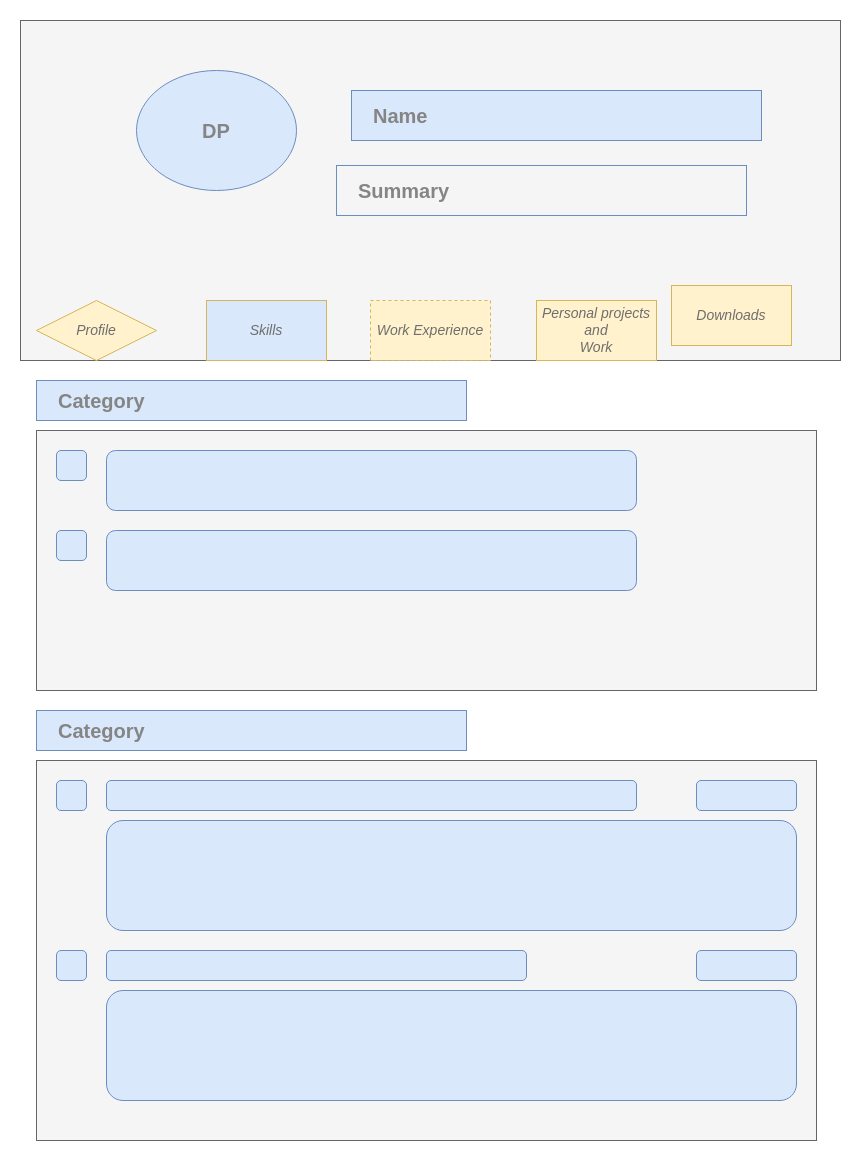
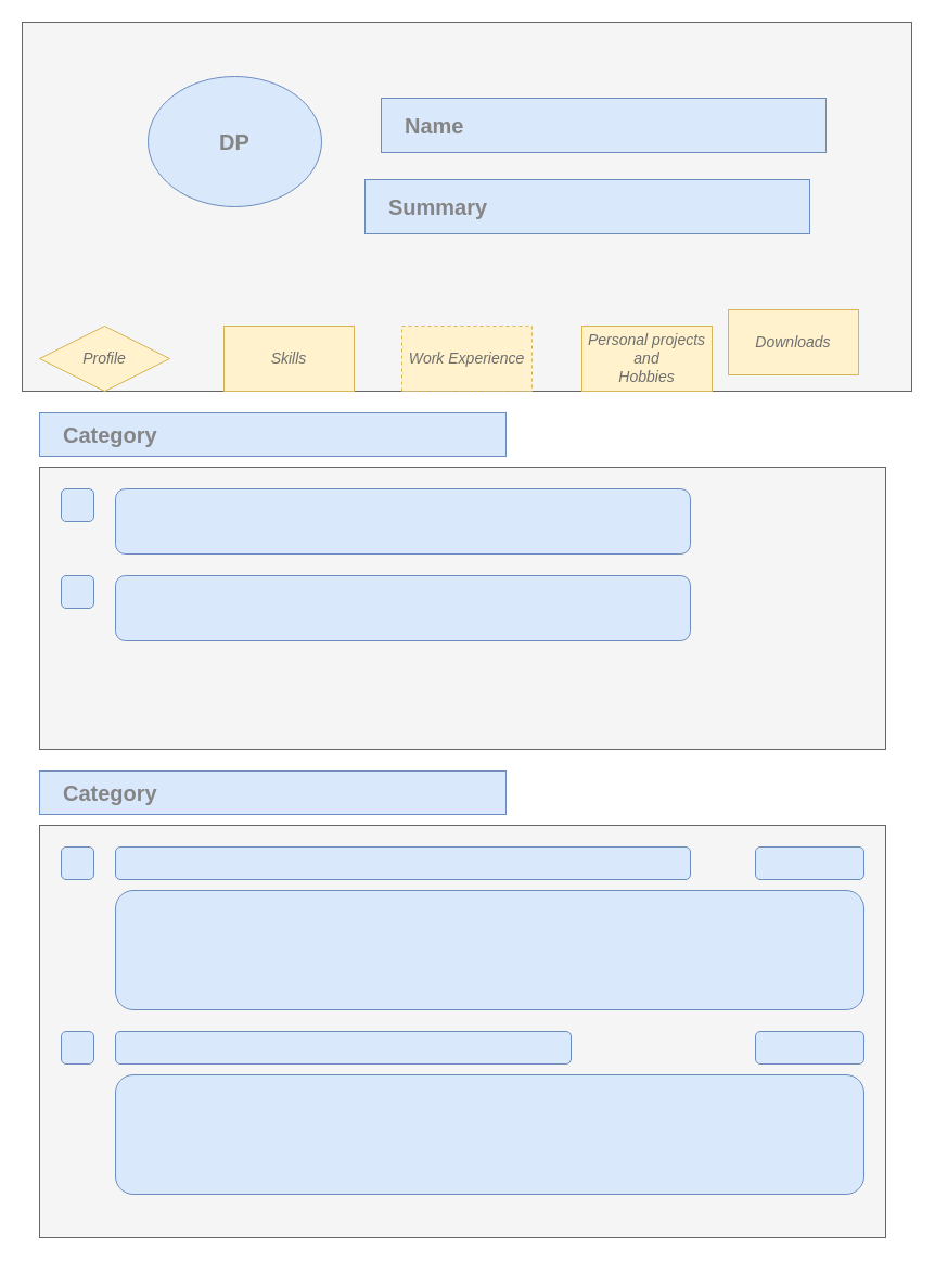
  <mxCell id="0" />
  <mxCell id="1" parent="0" />
  <mxCell id="2" value="" style="rounded=0;whiteSpace=wrap;html=1;fillColor=#f5f5f5;strokeColor=#666666;fontColor=#333333;" parent="1" vertex="1"><mxGeometry x="20" width="820" height="340" as="geometry" y="20" /></mxCell>
  <mxCell id="3" value="DP" style="ellipse;whiteSpace=wrap;html=1;aspect=fixed;fillColor=#dae8fc;strokeColor=#6c8ebf;fontSize=20;fontStyle=1;fontColor=#858585;" parent="1" vertex="1"><mxGeometry x="136" y="70" width="160" height="120" as="geometry" /></mxCell>
  <mxCell id="4" value="Name" style="rounded=0;whiteSpace=wrap;html=1;fillColor=#dae8fc;strokeColor=#6c8ebf;align=left;spacingLeft=20;fontSize=20;fontStyle=1;fontColor=#858585;" parent="1" vertex="1"><mxGeometry x="351" y="90" width="410" height="50" as="geometry" /></mxCell>
- <mxCell id="5" value="Summary" style="rounded=0;whiteSpace=wrap;html=1;fillColor=#f5f5f5;strokeColor=#6c8ebf;align=left;spacingLeft=20;fontSize=20;fontStyle=1;fontColor=#858585;" parent="1" vertex="1"><mxGeometry x="336" y="165" width="410" height="50" as="geometry" /></mxCell>
+ <mxCell id="5" value="Summary" style="rounded=0;whiteSpace=wrap;html=1;fillColor=#dae8fc;strokeColor=#6c8ebf;align=left;spacingLeft=20;fontSize=20;fontStyle=1;fontColor=#858585;" parent="1" vertex="1"><mxGeometry x="336" y="165" width="410" height="50" as="geometry" /></mxCell>
  <mxCell id="6" value="Profile" style="rhombus;whiteSpace=wrap;html=1;fillColor=#fff2cc;strokeColor=#d6b656;fontSize=14;fontStyle=2;fontColor=#6E6E6E;" parent="1" vertex="1"><mxGeometry x="36" y="300" width="120" height="60" as="geometry" /></mxCell>
- <mxCell id="7" value="Skills" style="rounded=0;whiteSpace=wrap;html=1;fillColor=#dae8fc;strokeColor=#d6b656;fontSize=14;fontStyle=2;fontColor=#6E6E6E;" parent="1" vertex="1"><mxGeometry x="206" y="300" width="120" height="60" as="geometry" /></mxCell>
+ <mxCell id="7" value="Skills" style="rounded=0;whiteSpace=wrap;html=1;fillColor=#fff2cc;strokeColor=#d6b656;fontSize=14;fontStyle=2;fontColor=#6E6E6E;" parent="1" vertex="1"><mxGeometry x="206" y="300" width="120" height="60" as="geometry" /></mxCell>
  <mxCell id="8" value="Work Experience" style="rounded=0;whiteSpace=wrap;html=1;fillColor=#fff2cc;strokeColor=#d6b656;fontSize=14;fontStyle=2;fontColor=#6E6E6E;dashed=1;" parent="1" vertex="1"><mxGeometry x="370" y="300" width="120" height="60" as="geometry" /></mxCell>
- <mxCell id="9" value="Personal projects&lt;br style=&quot;font-size: 14px;&quot;&gt;and&lt;br style=&quot;font-size: 14px;&quot;&gt;Work" style="rounded=0;whiteSpace=wrap;html=1;fillColor=#fff2cc;strokeColor=#d6b656;fontSize=14;fontStyle=2;fontColor=#6E6E6E;" parent="1" vertex="1"><mxGeometry x="536" y="300" width="120" height="60" as="geometry" /></mxCell>
+ <mxCell id="9" value="Personal projects&lt;br style=&quot;font-size: 14px;&quot;&gt;and&lt;br style=&quot;font-size: 14px;&quot;&gt;Hobbies" style="rounded=0;whiteSpace=wrap;html=1;fillColor=#fff2cc;strokeColor=#d6b656;fontSize=14;fontStyle=2;fontColor=#6E6E6E;" parent="1" vertex="1"><mxGeometry x="536" y="300" width="120" height="60" as="geometry" /></mxCell>
  <mxCell id="10" value="Downloads" style="rounded=0;whiteSpace=wrap;html=1;fillColor=#fff2cc;strokeColor=#d6b656;fontSize=14;fontStyle=2;fontColor=#6E6E6E;" parent="1" vertex="1"><mxGeometry x="671" y="285" width="120" height="60" as="geometry" /></mxCell>
  <mxCell id="11" value="Category" style="rounded=0;whiteSpace=wrap;html=1;fillColor=#dae8fc;strokeColor=#6c8ebf;align=left;spacingLeft=20;fontSize=20;fontStyle=1;fontColor=#858585;" parent="1" vertex="1"><mxGeometry x="36" y="380" width="430" height="40" as="geometry" /></mxCell>
  <mxCell id="12" value="" style="rounded=0;whiteSpace=wrap;html=1;fillColor=#f5f5f5;strokeColor=#666666;fontColor=#333333;" parent="1" vertex="1"><mxGeometry x="36" y="430" width="780" height="260" as="geometry" /></mxCell>
  <mxCell id="13" value="Category" style="rounded=0;whiteSpace=wrap;html=1;fillColor=#dae8fc;strokeColor=#6c8ebf;align=left;spacingLeft=20;fontSize=20;fontStyle=1;fontColor=#858585;" parent="1" vertex="1"><mxGeometry x="36" y="710" width="430" height="40" as="geometry" /></mxCell>
  <mxCell id="14" value="" style="rounded=0;whiteSpace=wrap;html=1;fillColor=#f5f5f5;strokeColor=#666666;fontColor=#333333;" parent="1" vertex="1"><mxGeometry x="36" y="760" width="780" height="380" as="geometry" /></mxCell>
  <mxCell id="15" value="" style="rounded=1;whiteSpace=wrap;html=1;fillColor=#dae8fc;strokeColor=#6c8ebf;" parent="1" vertex="1"><mxGeometry x="56" y="450" width="30" height="30" as="geometry" /></mxCell>
  <mxCell id="16" value="" style="rounded=1;whiteSpace=wrap;html=1;fillColor=#dae8fc;strokeColor=#6c8ebf;" parent="1" vertex="1"><mxGeometry x="106" y="450" width="530" height="60" as="geometry" /></mxCell>
  <mxCell id="17" value="" style="rounded=1;whiteSpace=wrap;html=1;fillColor=#dae8fc;strokeColor=#6c8ebf;" parent="1" vertex="1"><mxGeometry x="56" y="530" width="30" height="30" as="geometry" /></mxCell>
  <mxCell id="18" value="" style="rounded=1;whiteSpace=wrap;html=1;fillColor=#dae8fc;strokeColor=#6c8ebf;" parent="1" vertex="1"><mxGeometry x="106" y="530" width="530" height="60" as="geometry" /></mxCell>
  <mxCell id="19" value="" style="rounded=1;whiteSpace=wrap;html=1;fillColor=#dae8fc;strokeColor=#6c8ebf;" parent="1" vertex="1"><mxGeometry x="56" y="780" width="30" height="30" as="geometry" /></mxCell>
  <mxCell id="20" value="" style="rounded=1;whiteSpace=wrap;html=1;fillColor=#dae8fc;strokeColor=#6c8ebf;" parent="1" vertex="1"><mxGeometry x="106" y="780" width="530" height="30" as="geometry" /></mxCell>
  <mxCell id="21" value="" style="rounded=1;whiteSpace=wrap;html=1;fillColor=#dae8fc;strokeColor=#6c8ebf;" parent="1" vertex="1"><mxGeometry x="106" y="820" width="690" height="110" as="geometry" /></mxCell>
  <mxCell id="22" value="" style="rounded=1;whiteSpace=wrap;html=1;fillColor=#dae8fc;strokeColor=#6c8ebf;" parent="1" vertex="1"><mxGeometry x="56" y="950" width="30" height="30" as="geometry" /></mxCell>
  <mxCell id="23" value="" style="rounded=1;whiteSpace=wrap;html=1;fillColor=#dae8fc;strokeColor=#6c8ebf;" parent="1" vertex="1"><mxGeometry x="106" y="950" width="420" height="30" as="geometry" /></mxCell>
  <mxCell id="24" value="" style="rounded=1;whiteSpace=wrap;html=1;fillColor=#dae8fc;strokeColor=#6c8ebf;" parent="1" vertex="1"><mxGeometry x="106" y="990" width="690" height="110" as="geometry" /></mxCell>
  <mxCell id="25" value="" style="rounded=1;whiteSpace=wrap;html=1;fillColor=#dae8fc;strokeColor=#6c8ebf;" vertex="1" parent="1"><mxGeometry x="696" y="950" width="100" height="30" as="geometry" /></mxCell>
  <mxCell id="26" value="" style="rounded=1;whiteSpace=wrap;html=1;fillColor=#dae8fc;strokeColor=#6c8ebf;" vertex="1" parent="1"><mxGeometry x="696" y="780" width="100" height="30" as="geometry" /></mxCell>
